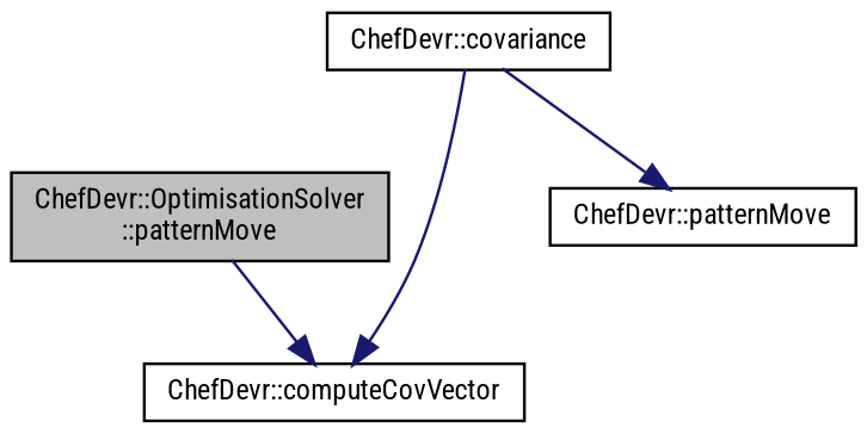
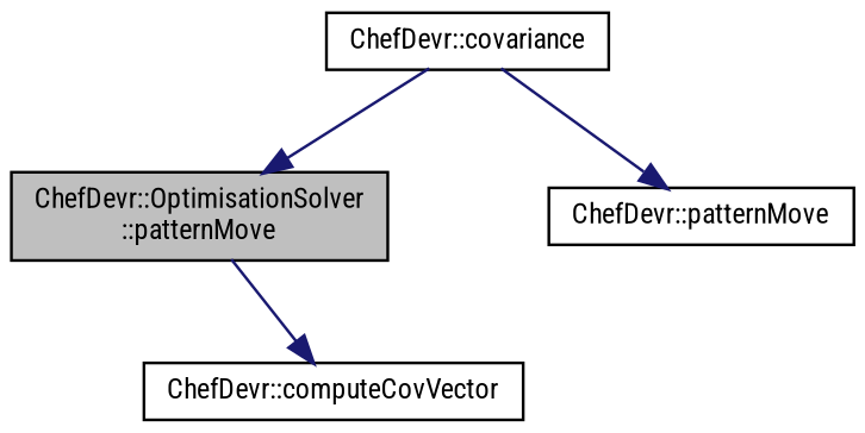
  digraph {
    fontname="Roboto Condensed"
    rankdir=TB
    node [color=black fillcolor=white fontname="Roboto Condensed" fontsize=10 shape=record style=filled]
    edge [color=midnightblue fontname="Roboto Condensed" fontsize=10 labelfontname=FreeSans labelfontsize=10 style=solid]
    n1 [fillcolor=grey75 fontcolor=black height=0.2 label="ChefDevr::OptimisationSolver\l::patternMove" width=0.4]
    n2 [height=0.2 label="ChefDevr::computeCovVector" width=0.4]
    n3 [height=0.2 label="ChefDevr::covariance" width=0.4]
    n4 [height=0.2 label="ChefDevr::patternMove" width=0.4]
    n1 -> n2
-   n3 -> n2
+   n3 -> n1
    n3 -> n4
  }
